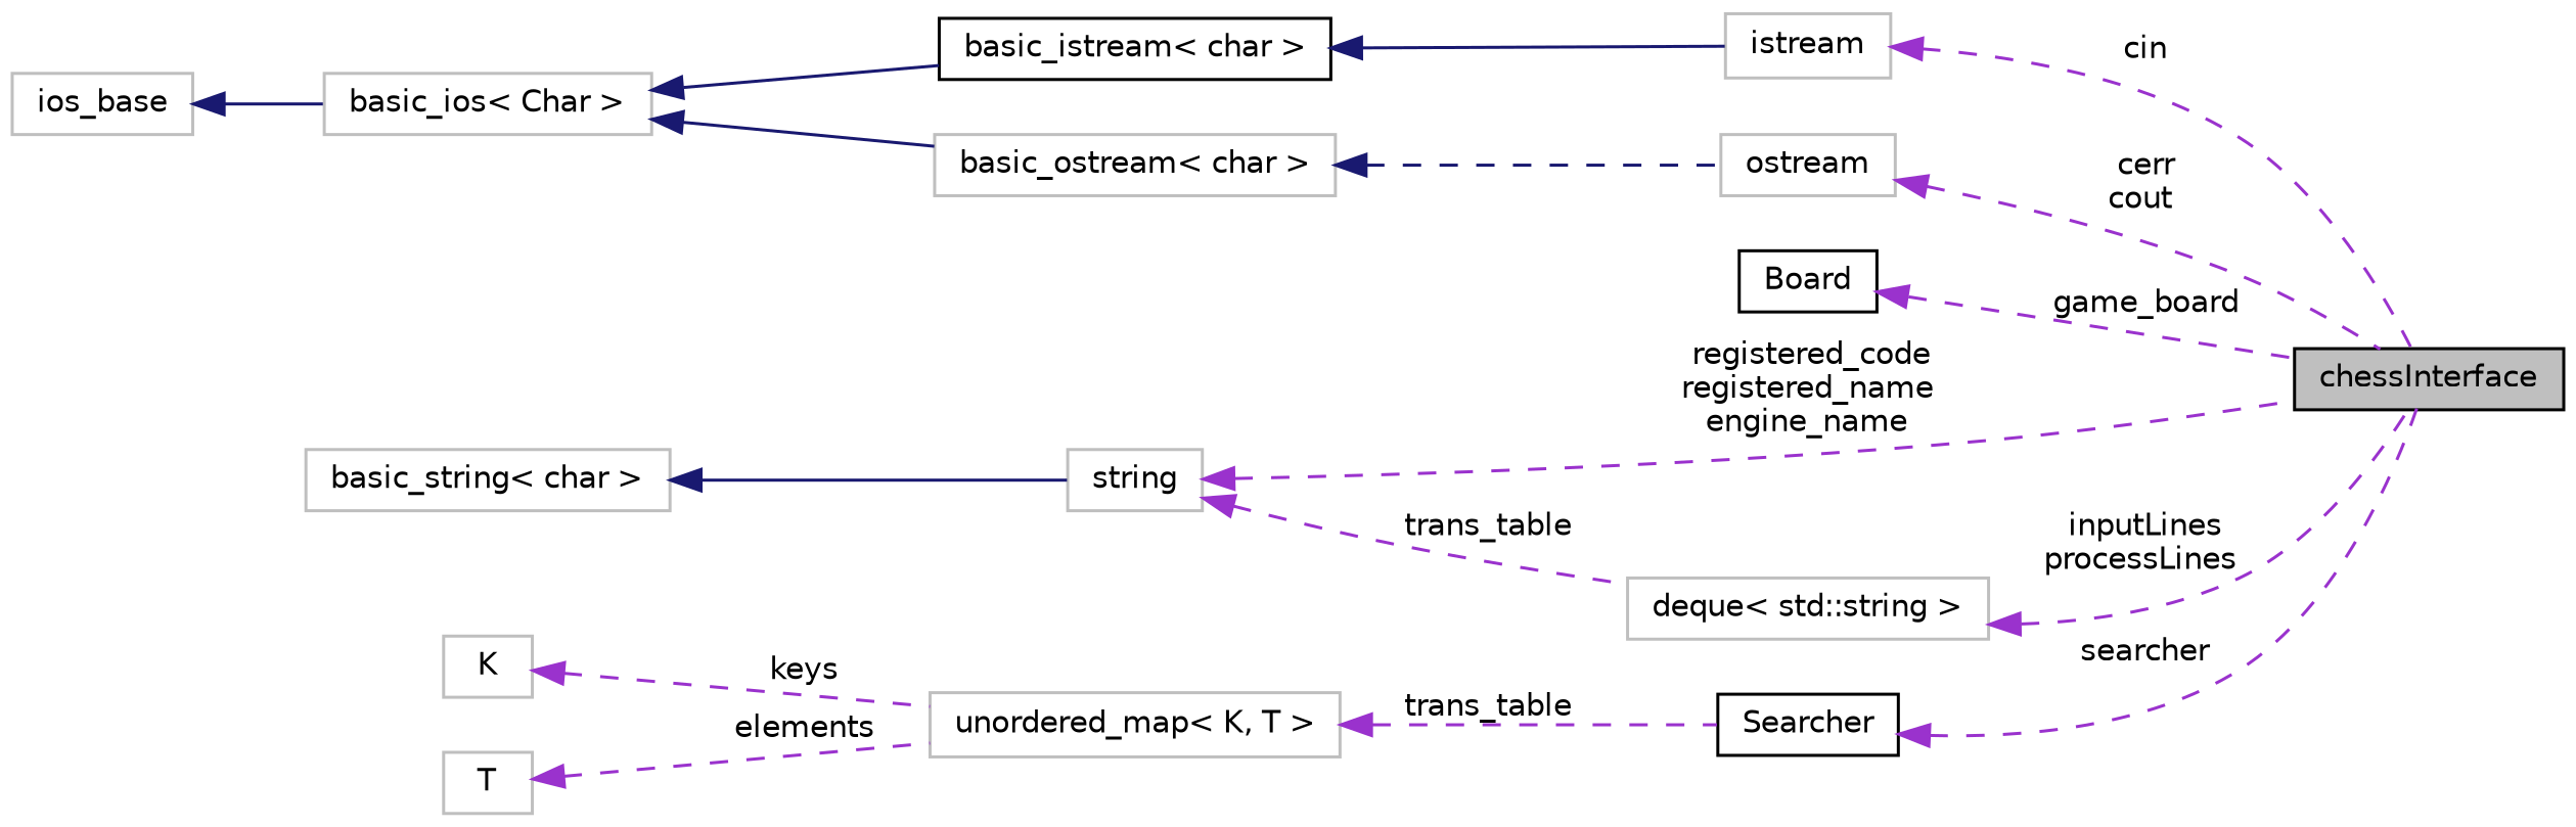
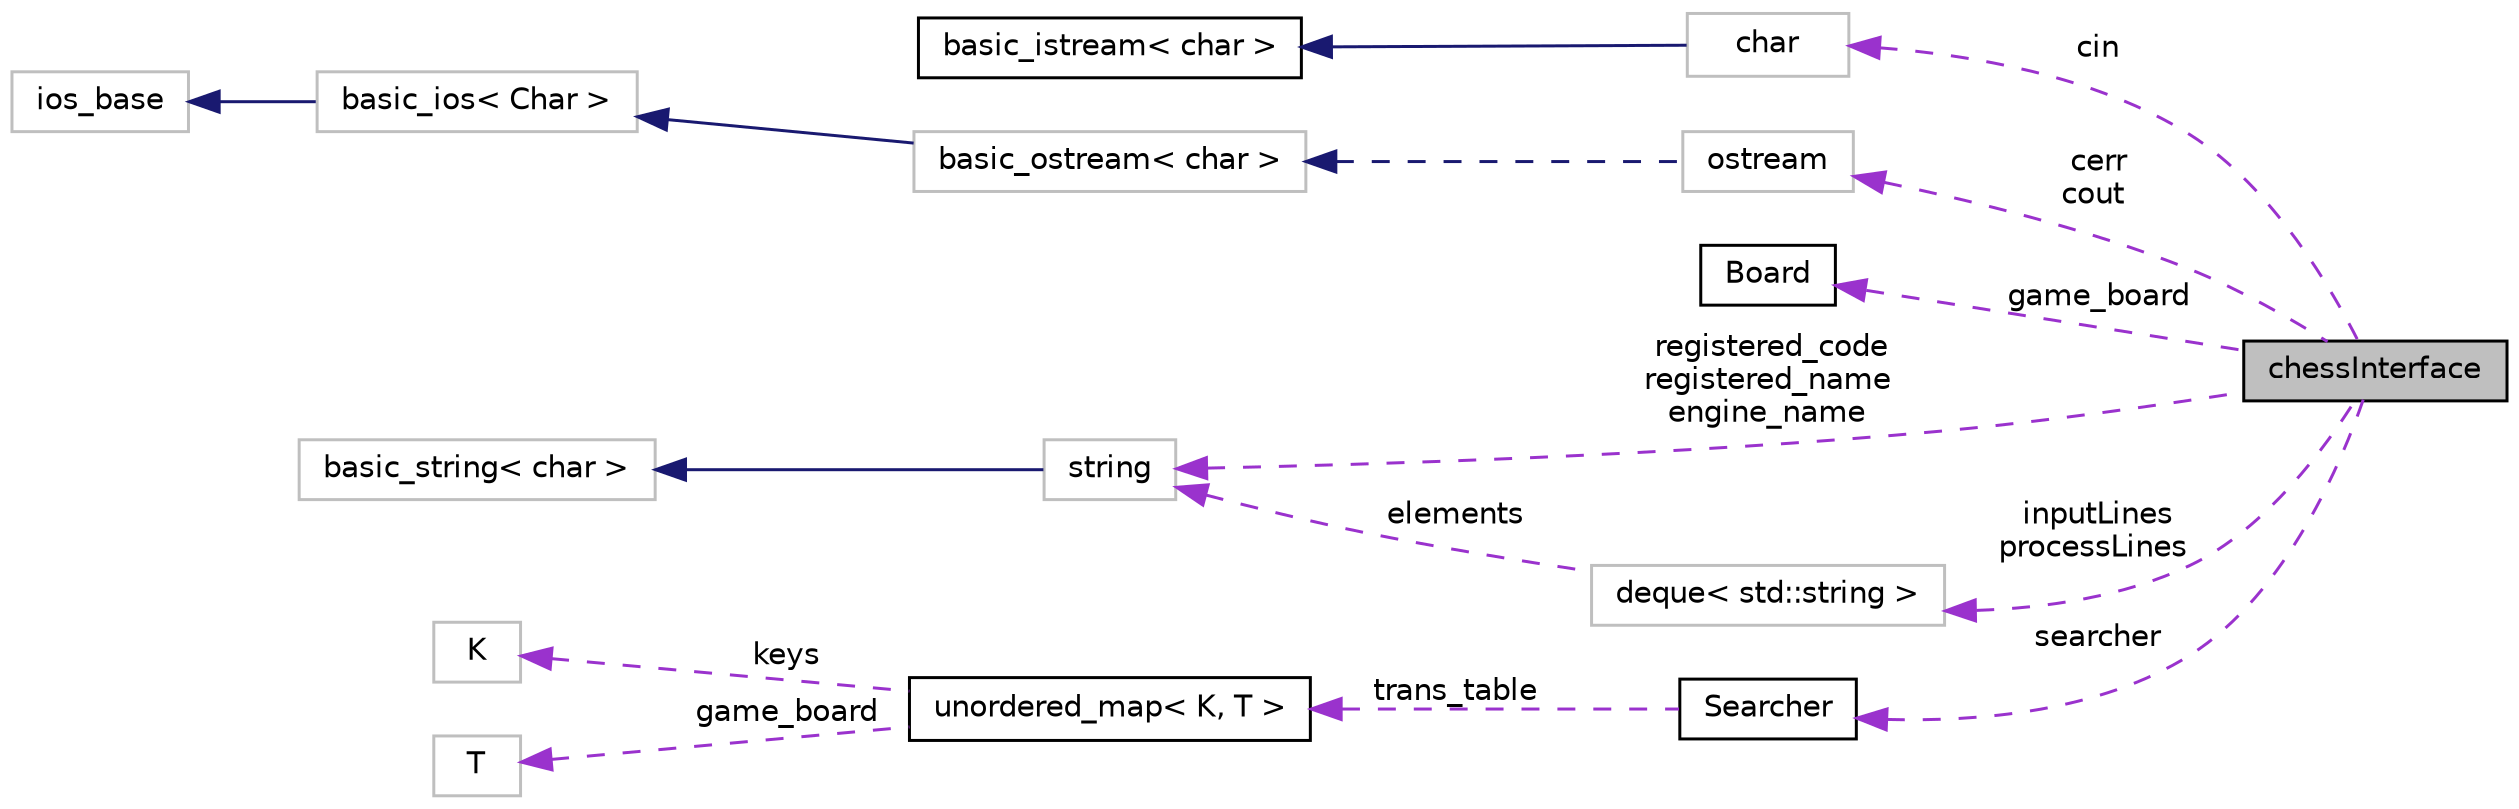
  digraph {
    rankdir=LR
    node [color=grey75 fillcolor=white fontname=Helvetica fontsize=10 shape=record style=filled]
    edge [color=darkorchid3 dir=back fontname=Helvetica fontsize=10 labelfontname=Helvetica labelfontsize=10 style=dashed]
    n1 [color=black fillcolor=grey75 fontcolor=black height=0.2 label=chessInterface width=0.4]
-   n2 [height=0.2 label=istream width=0.4]
+   n2 [height=0.2 label=char width=0.4]
    n3 [color=black height=0.2 label="basic_istream\< char \>" width=0.4]
    n4 [height=0.2 label="basic_ios\< Char \>" width=0.4]
    n5 [height=0.2 label="basic_ostream\< char \>" width=0.4]
    n6 [height=0.2 label=ostream width=0.4]
    n7 [height=0.2 label=ios_base width=0.4]
    n8 [color=black height=0.2 label=Board width=0.4]
    n9 [height=0.2 label=string width=0.4]
    n10 [height=0.2 label="deque\< std::string \>" width=0.4]
    n11 [height=0.2 label="basic_string\< char \>" width=0.4]
    n12 [color=black height=0.2 label=Searcher width=0.4]
-   n13 [height=0.2 label="unordered_map\< K, T \>" width=0.4]
+   n13 [color=black height=0.2 label="unordered_map\< K, T \>" width=0.4]
    n14 [height=0.2 label=K width=0.4]
    n15 [height=0.2 label=T width=0.4]
    n2 -> n1 [label=" cin"]
    n3 -> n2 [color=midnightblue style=solid]
-   n4 -> n3 [color=midnightblue style=solid]
    n4 -> n5 [color=midnightblue style=solid]
    n5 -> n6 [color=midnightblue]
    n6 -> n1 [label=" cerr\ncout"]
    n7 -> n4 [color=midnightblue style=solid]
    n8 -> n1 [label=" game_board"]
    n9 -> n1 [label=" registered_code\nregistered_name\nengine_name"]
-   n9 -> n10 [label=" trans_table"]
+   n9 -> n10 [label=" elements"]
    n10 -> n1 [label=" inputLines\nprocessLines"]
    n11 -> n9 [color=midnightblue style=solid]
    n12 -> n1 [label=" searcher"]
    n13 -> n12 [label=" trans_table"]
    n14 -> n13 [label=" keys"]
-   n15 -> n13 [label=" elements"]
+   n15 -> n13 [label=" game_board"]
  }
